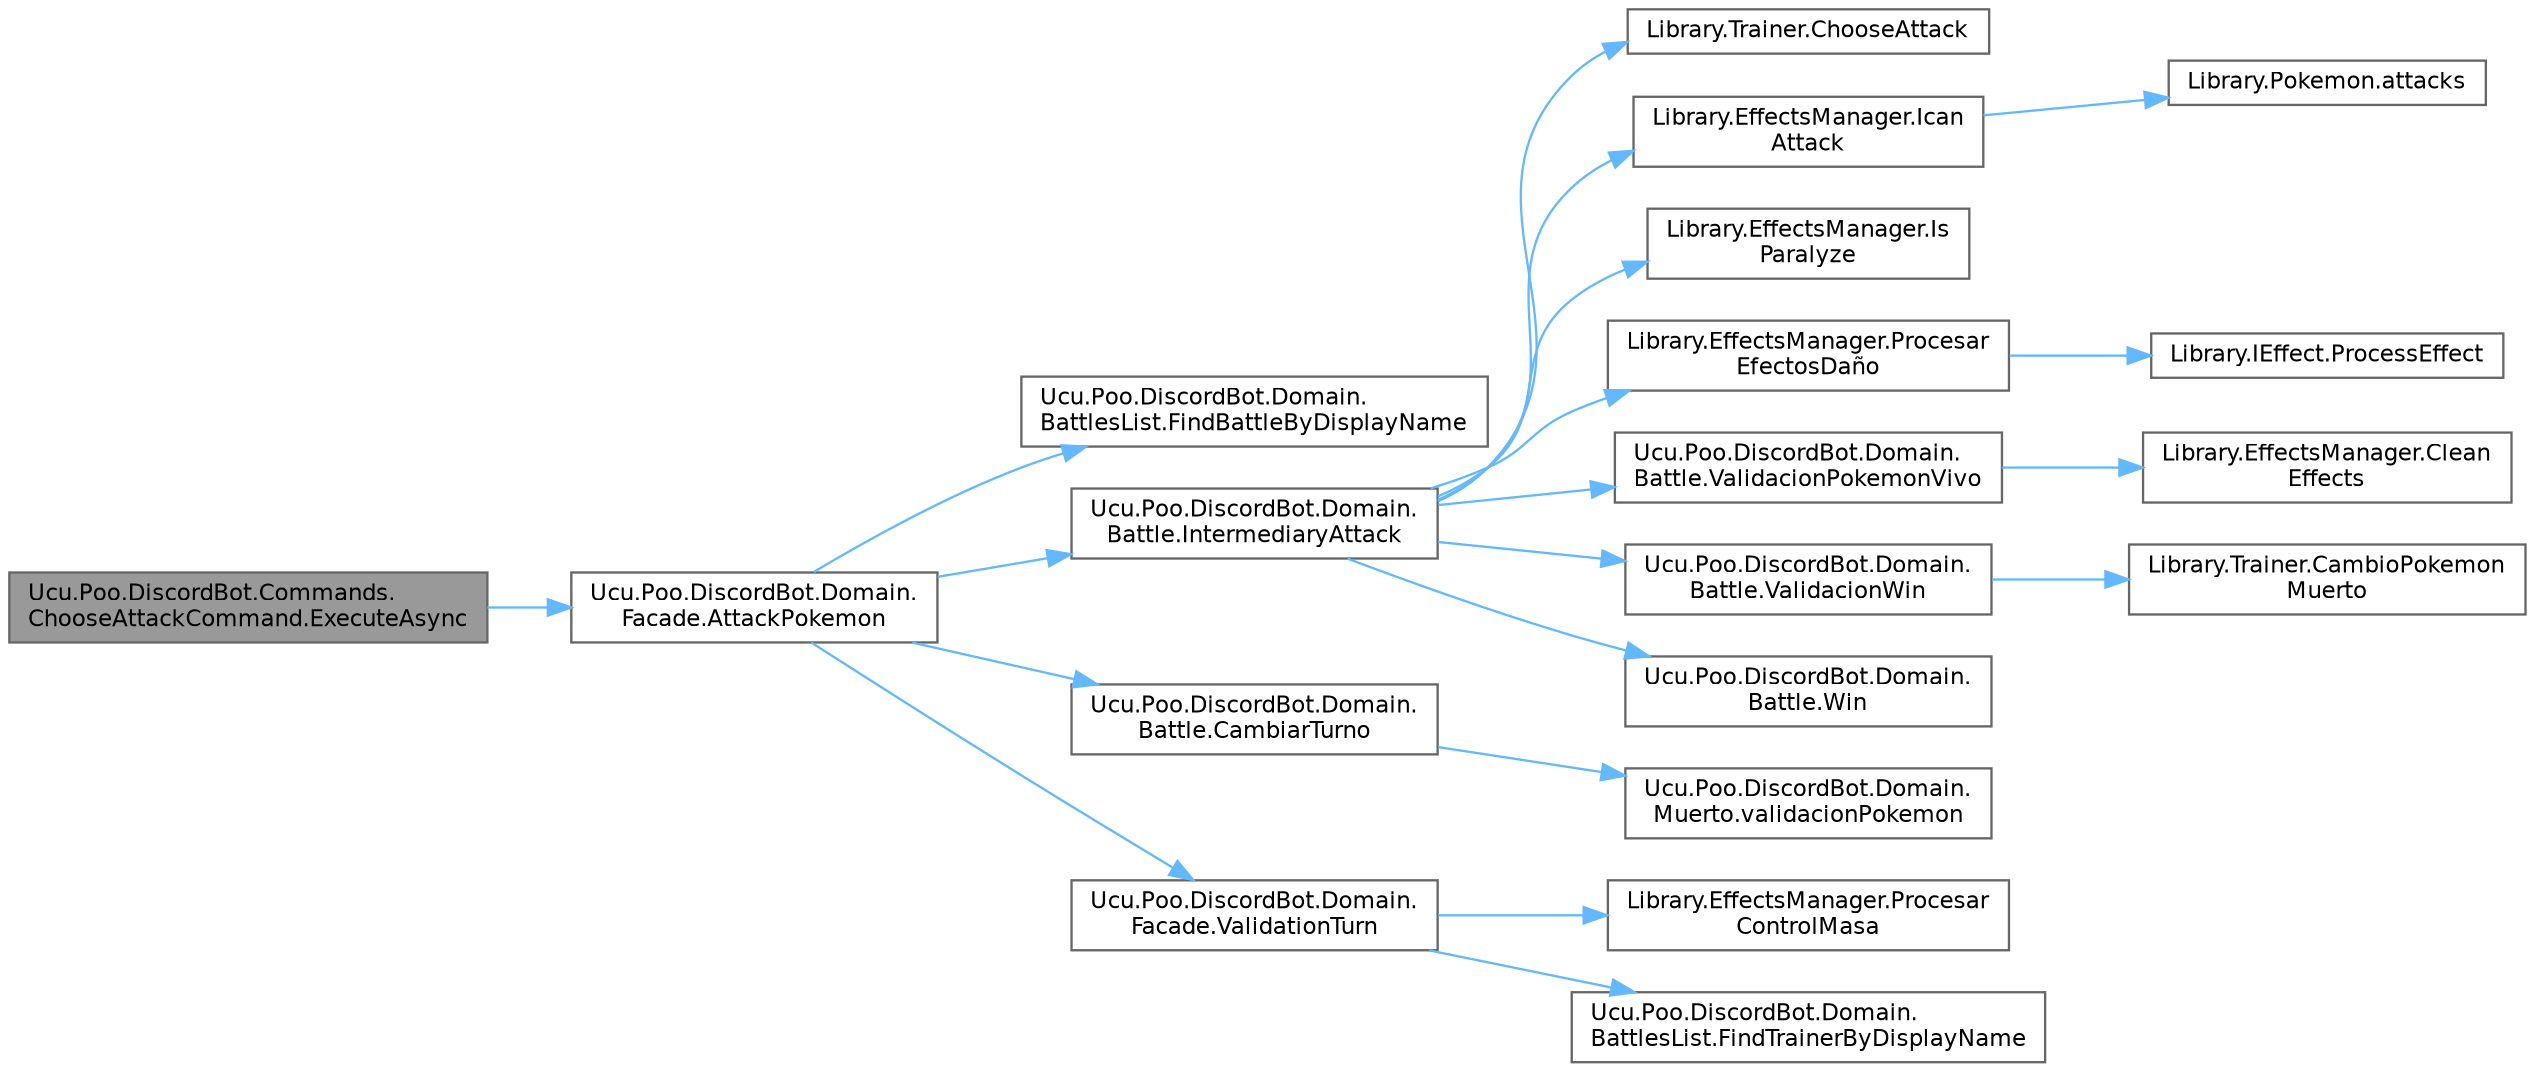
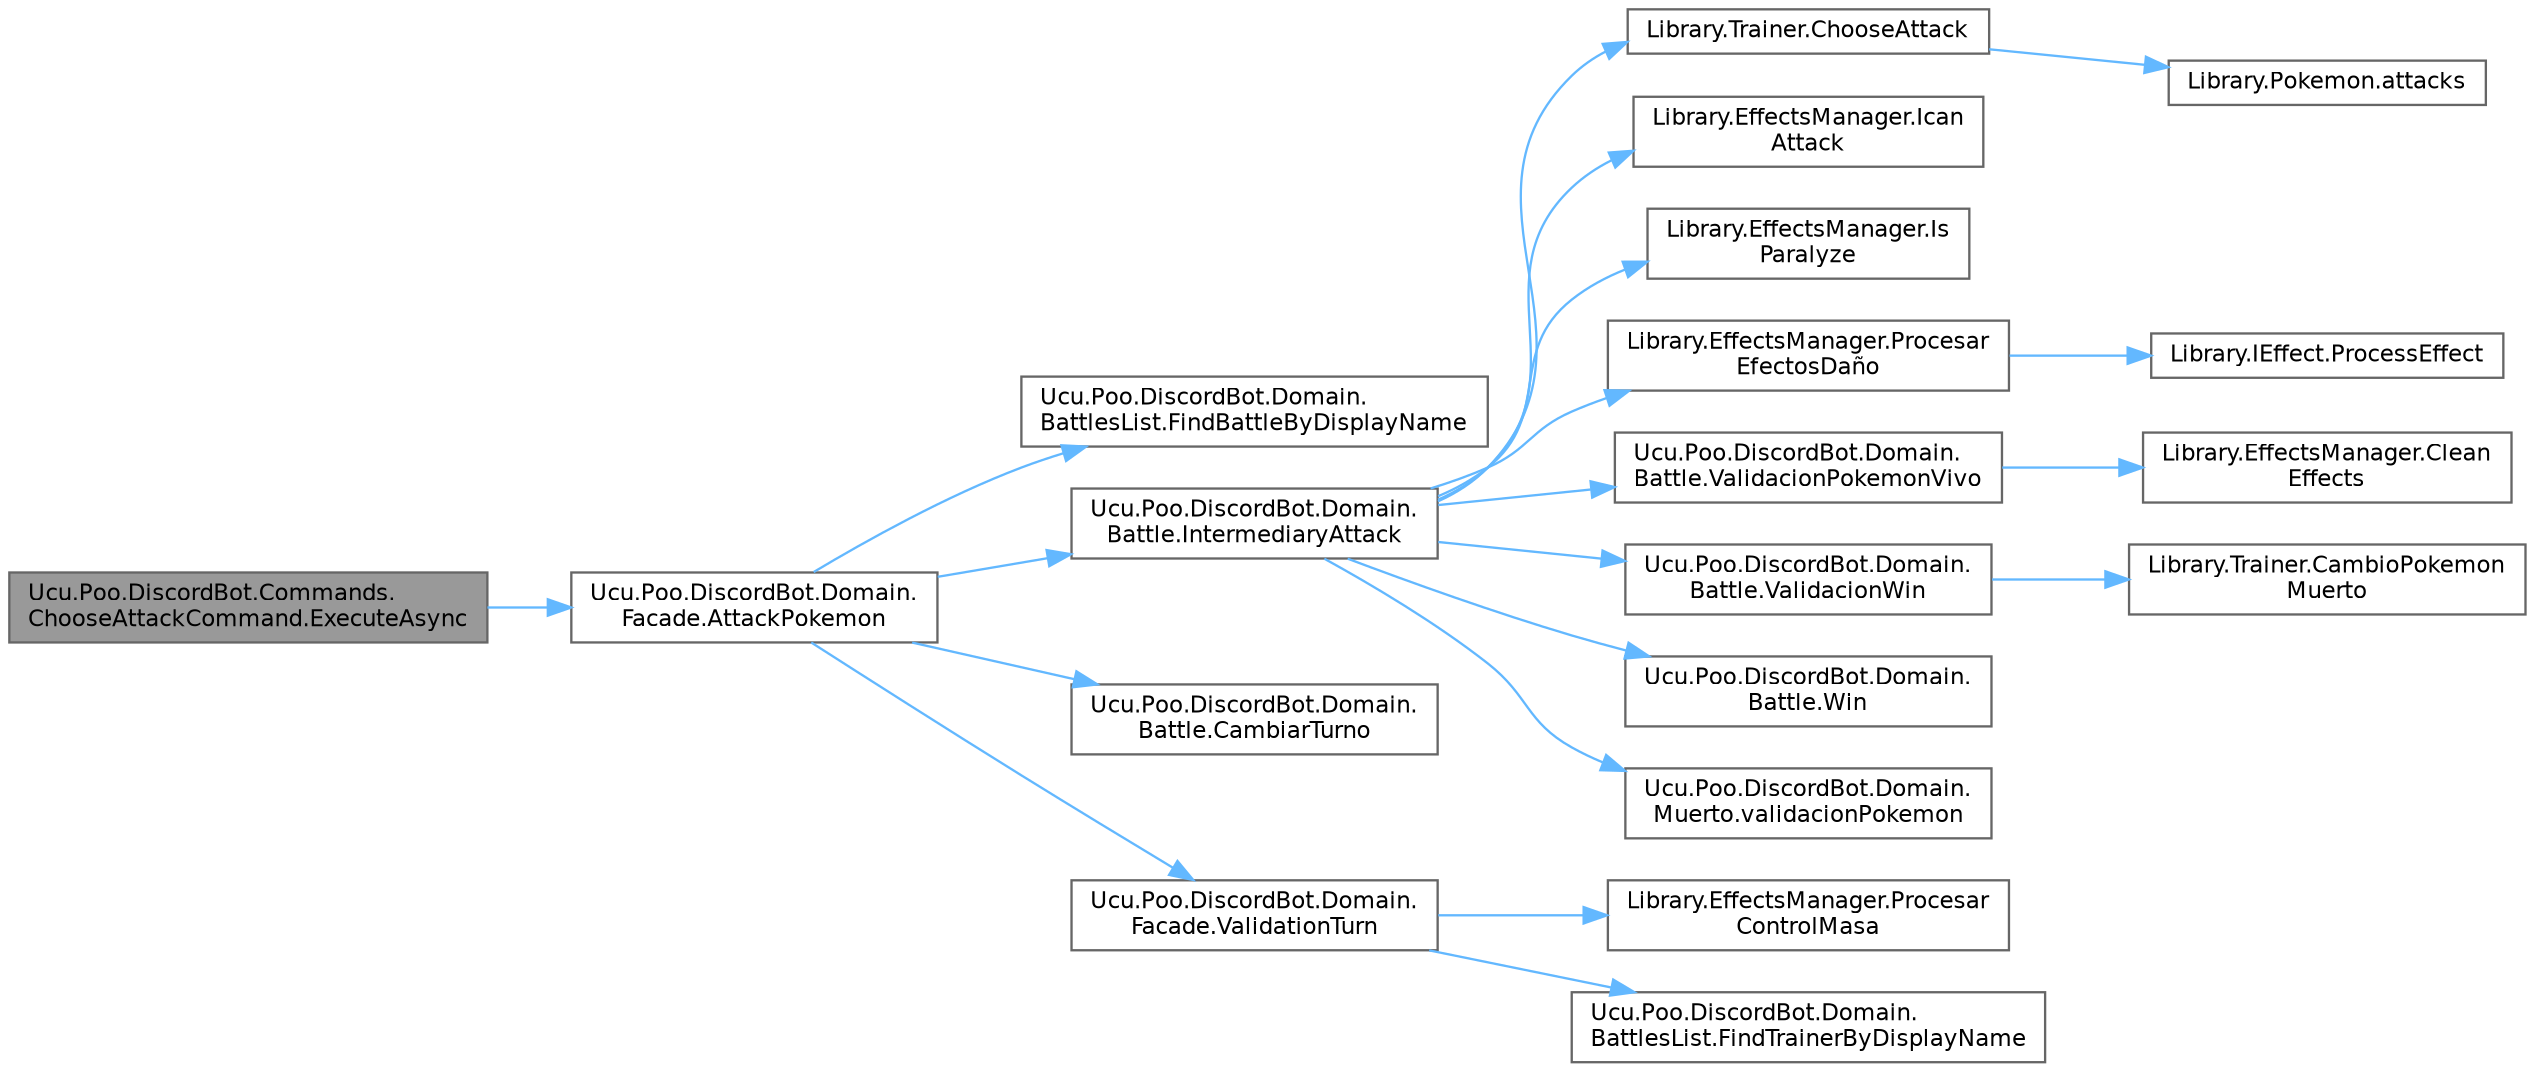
  digraph {
    rankdir=LR
    node [color=grey40 fillcolor=white fontname=Helvetica fontsize=10 shape=box style=filled]
    edge [color=steelblue1 fontname=Helvetica fontsize=10 labelfontname=Helvetica labelfontsize=10 style=solid]
    n1 [color=gray40 fillcolor=grey60 fontcolor=black height=0.2 label="Ucu.Poo.DiscordBot.Commands.\lChooseAttackCommand.ExecuteAsync" width=0.4]
    n2 [height=0.2 label="Ucu.Poo.DiscordBot.Domain.\lFacade.AttackPokemon" width=0.4]
    n3 [height=0.2 label="Ucu.Poo.DiscordBot.Domain.\lBattlesList.FindBattleByDisplayName" width=0.4]
    n4 [height=0.2 label="Ucu.Poo.DiscordBot.Domain.\lBattle.IntermediaryAttack" width=0.4]
    n5 [height=0.2 label="Ucu.Poo.DiscordBot.Domain.\lFacade.ValidationTurn" width=0.4]
    n6 [height=0.2 label="Ucu.Poo.DiscordBot.Domain.\lBattle.CambiarTurno" width=0.4]
    n7 [height=0.2 label="Library.Trainer.ChooseAttack" width=0.4]
    n8 [height=0.2 label="Library.EffectsManager.Ican\lAttack" width=0.4]
    n9 [height=0.2 label="Library.EffectsManager.Is\lParalyze" width=0.4]
    n10 [height=0.2 label="Library.EffectsManager.Procesar\lEfectosDaño" width=0.4]
    n11 [height=0.2 label="Ucu.Poo.DiscordBot.Domain.\lMuerto.validacionPokemon" width=0.4]
    n12 [height=0.2 label="Ucu.Poo.DiscordBot.Domain.\lBattle.ValidacionPokemonVivo" width=0.4]
    n13 [height=0.2 label="Ucu.Poo.DiscordBot.Domain.\lBattle.ValidacionWin" width=0.4]
    n14 [height=0.2 label="Ucu.Poo.DiscordBot.Domain.\lBattle.Win" width=0.4]
    n15 [height=0.2 label="Library.EffectsManager.Procesar\lControlMasa" width=0.4]
    n16 [height=0.2 label="Ucu.Poo.DiscordBot.Domain.\lBattlesList.FindTrainerByDisplayName" width=0.4]
    n17 [height=0.2 label="Library.Pokemon.attacks" width=0.4]
    n18 [height=0.2 label="Library.IEffect.ProcessEffect" width=0.4]
    n19 [height=0.2 label="Library.EffectsManager.Clean\lEffects" width=0.4]
    n20 [height=0.2 label="Library.Trainer.CambioPokemon\lMuerto" width=0.4]
    n1 -> n2
    n2 -> n3
    n2 -> n4
    n2 -> n5
    n2 -> n6
    n4 -> n7
    n4 -> n8
    n4 -> n9
    n4 -> n10
-   n6 -> n11
+   n4 -> n11
    n4 -> n12
    n4 -> n13
    n4 -> n14
    n5 -> n15
    n5 -> n16
-   n8 -> n17
+   n7 -> n17
    n10 -> n18
    n12 -> n19
    n13 -> n20
  }
